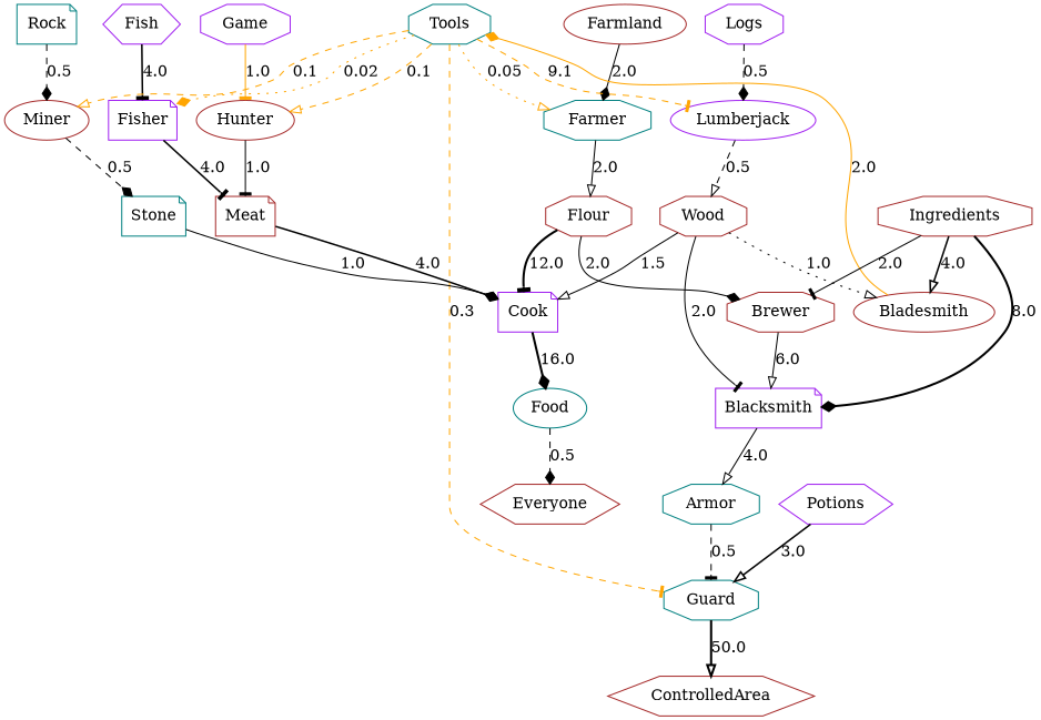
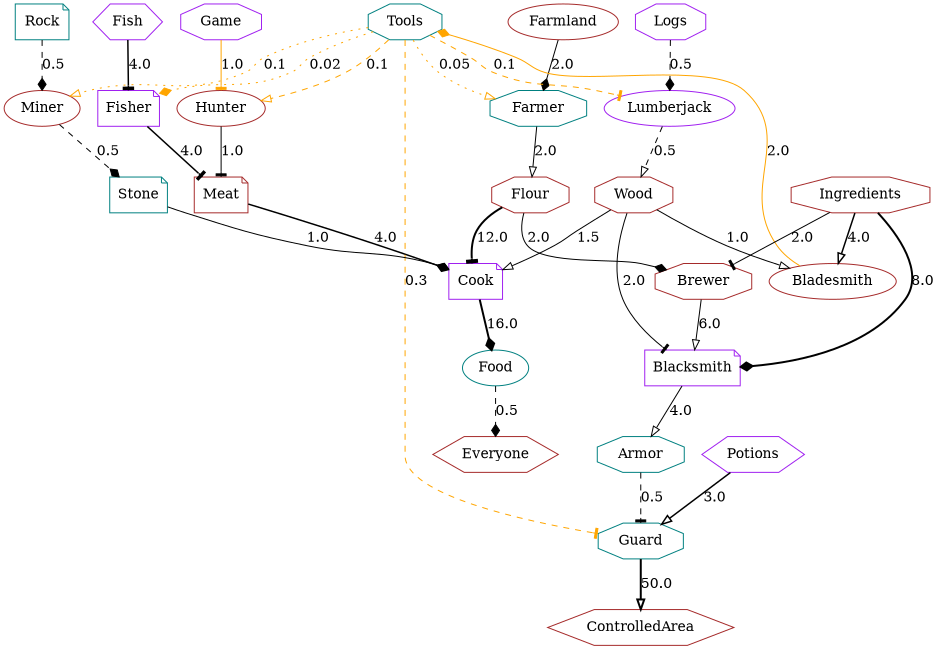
  digraph {
    node [color=brown shape=octagon]
    edge [arrowhead=diamond]
    Farmland [shape=ellipse]
    Farmer [color=teal]
    Flour
    Cook [color=purple shape=note]
    Brewer
    Food [color=teal shape=ellipse]
    Blacksmith [color=purple shape=note]
    Meat [shape=note]
    Fish [color=purple shape=hexagon]
    Fisher [color=purple shape=note]
    Game [color=purple]
    Hunter [shape=ellipse]
    Everyone [shape=hexagon]
    Logs [color=purple]
    Lumberjack [color=purple shape=ellipse]
    Wood
    Bladesmith [shape=ellipse]
    Armor [color=teal]
    Tools [color=teal]
    Rock [color=teal shape=note]
    Miner [shape=ellipse]
    Stone [color=teal shape=note]
    Guard [color=teal]
    ControlledArea [shape=hexagon]
    Ingredients
    Potions [color=purple shape=hexagon]
    Farmland -> Farmer [label=2.0 weight=4]
    Farmer -> Flour [arrowhead=onormal label=2.0]
    Flour -> Cook [arrowhead=tee label=12.0 penwidth=2.0]
    Flour -> Brewer [label=2.0 penwidth=1.0]
    Cook -> Food [label=16.0 penwidth=2.0]
    Brewer -> Blacksmith [arrowhead=onormal label=6.0]
    Food -> Everyone [label=0.5 style=dashed weight=4]
    Blacksmith -> Armor [arrowhead=onormal label=4.0]
    Meat -> Cook [label=4.0 penwidth=1.5]
    Fish -> Fisher [arrowhead=tee label=4.0 penwidth=1.5 weight=4]
    Fisher -> Meat [arrowhead=tee label=4.0 penwidth=1.5]
    Game -> Hunter [arrowhead=tee color=orange label=1.0 weight=4]
    Hunter -> Meat [arrowhead=tee label=1.0]
    Logs -> Lumberjack [label=0.5 style=dashed weight=4]
    Lumberjack -> Wood [arrowhead=onormal label=0.5 style=dashed]
    Wood -> Cook [arrowhead=onormal label=1.5]
    Wood -> Blacksmith [arrowhead=tee label=2.0 penwidth=1.0]
-   Wood -> Bladesmith [arrowhead=onormal label=1.0 penwidth=1.0 style=dotted]
+   Wood -> Bladesmith [arrowhead=onormal label=1.0 penwidth=1.0]
    Bladesmith -> Tools [color=orange label=2.0]
    Armor -> Guard [arrowhead=tee label=0.5 style=dashed]
    Tools -> Farmer [arrowhead=onormal color=orange label=0.05 style=dotted]
    Tools -> Fisher [color=orange label=0.02 style=dotted]
    Tools -> Hunter [arrowhead=onormal color=orange label=0.1 style=dashed]
-   Tools -> Lumberjack [arrowhead=tee color=orange label=9.1 style=dashed]
-   Tools -> Miner [arrowhead=onormal color=orange label=0.1 style=dashed]
+   Tools -> Lumberjack [arrowhead=tee color=orange label=0.1 style=dashed]
+   Tools -> Miner [arrowhead=onormal color=orange label=0.1 style=dotted]
    Tools -> Guard [arrowhead=tee color=orange label=0.3 style=dashed]
    Rock -> Miner [label=0.5 style=dashed weight=4]
    Miner -> Stone [label=0.5 style=dashed]
    Stone -> Cook [label=1.0]
    Guard -> ControlledArea [arrowhead=onormal label=50.0 penwidth=2.0]
    Ingredients -> Brewer [arrowhead=tee label=2.0 penwidth=1.0]
    Ingredients -> Blacksmith [label=8.0 penwidth=2.0]
    Ingredients -> Bladesmith [arrowhead=onormal label=4.0 penwidth=1.5]
    Potions -> Guard [arrowhead=onormal label=3.0 penwidth=1.5]
  }
